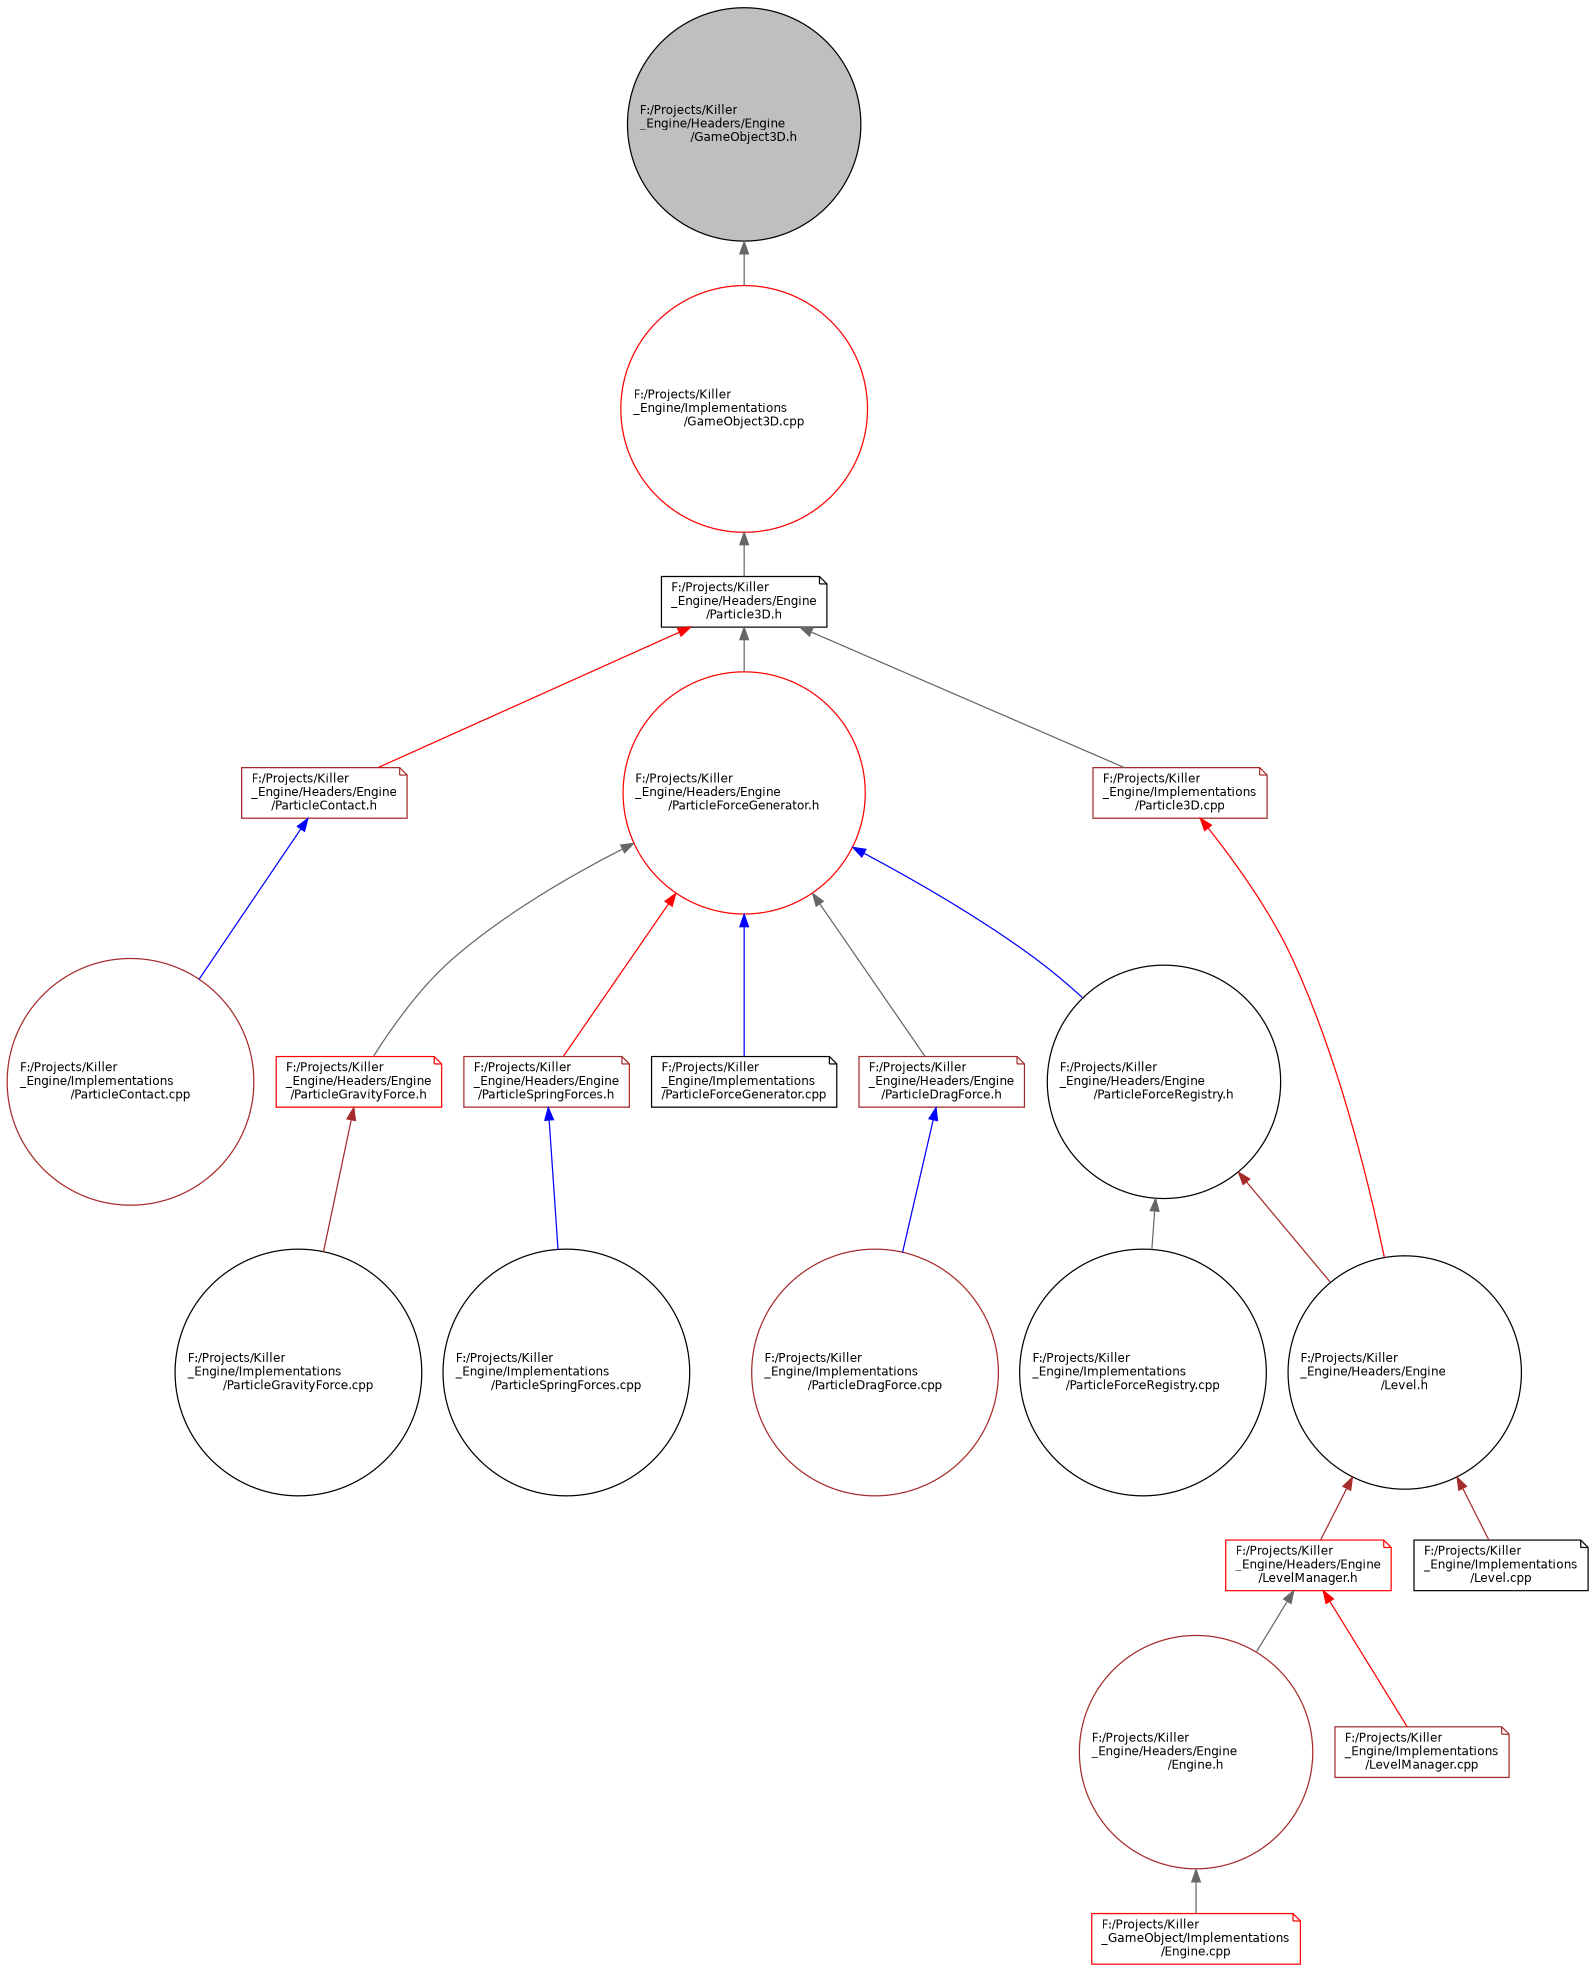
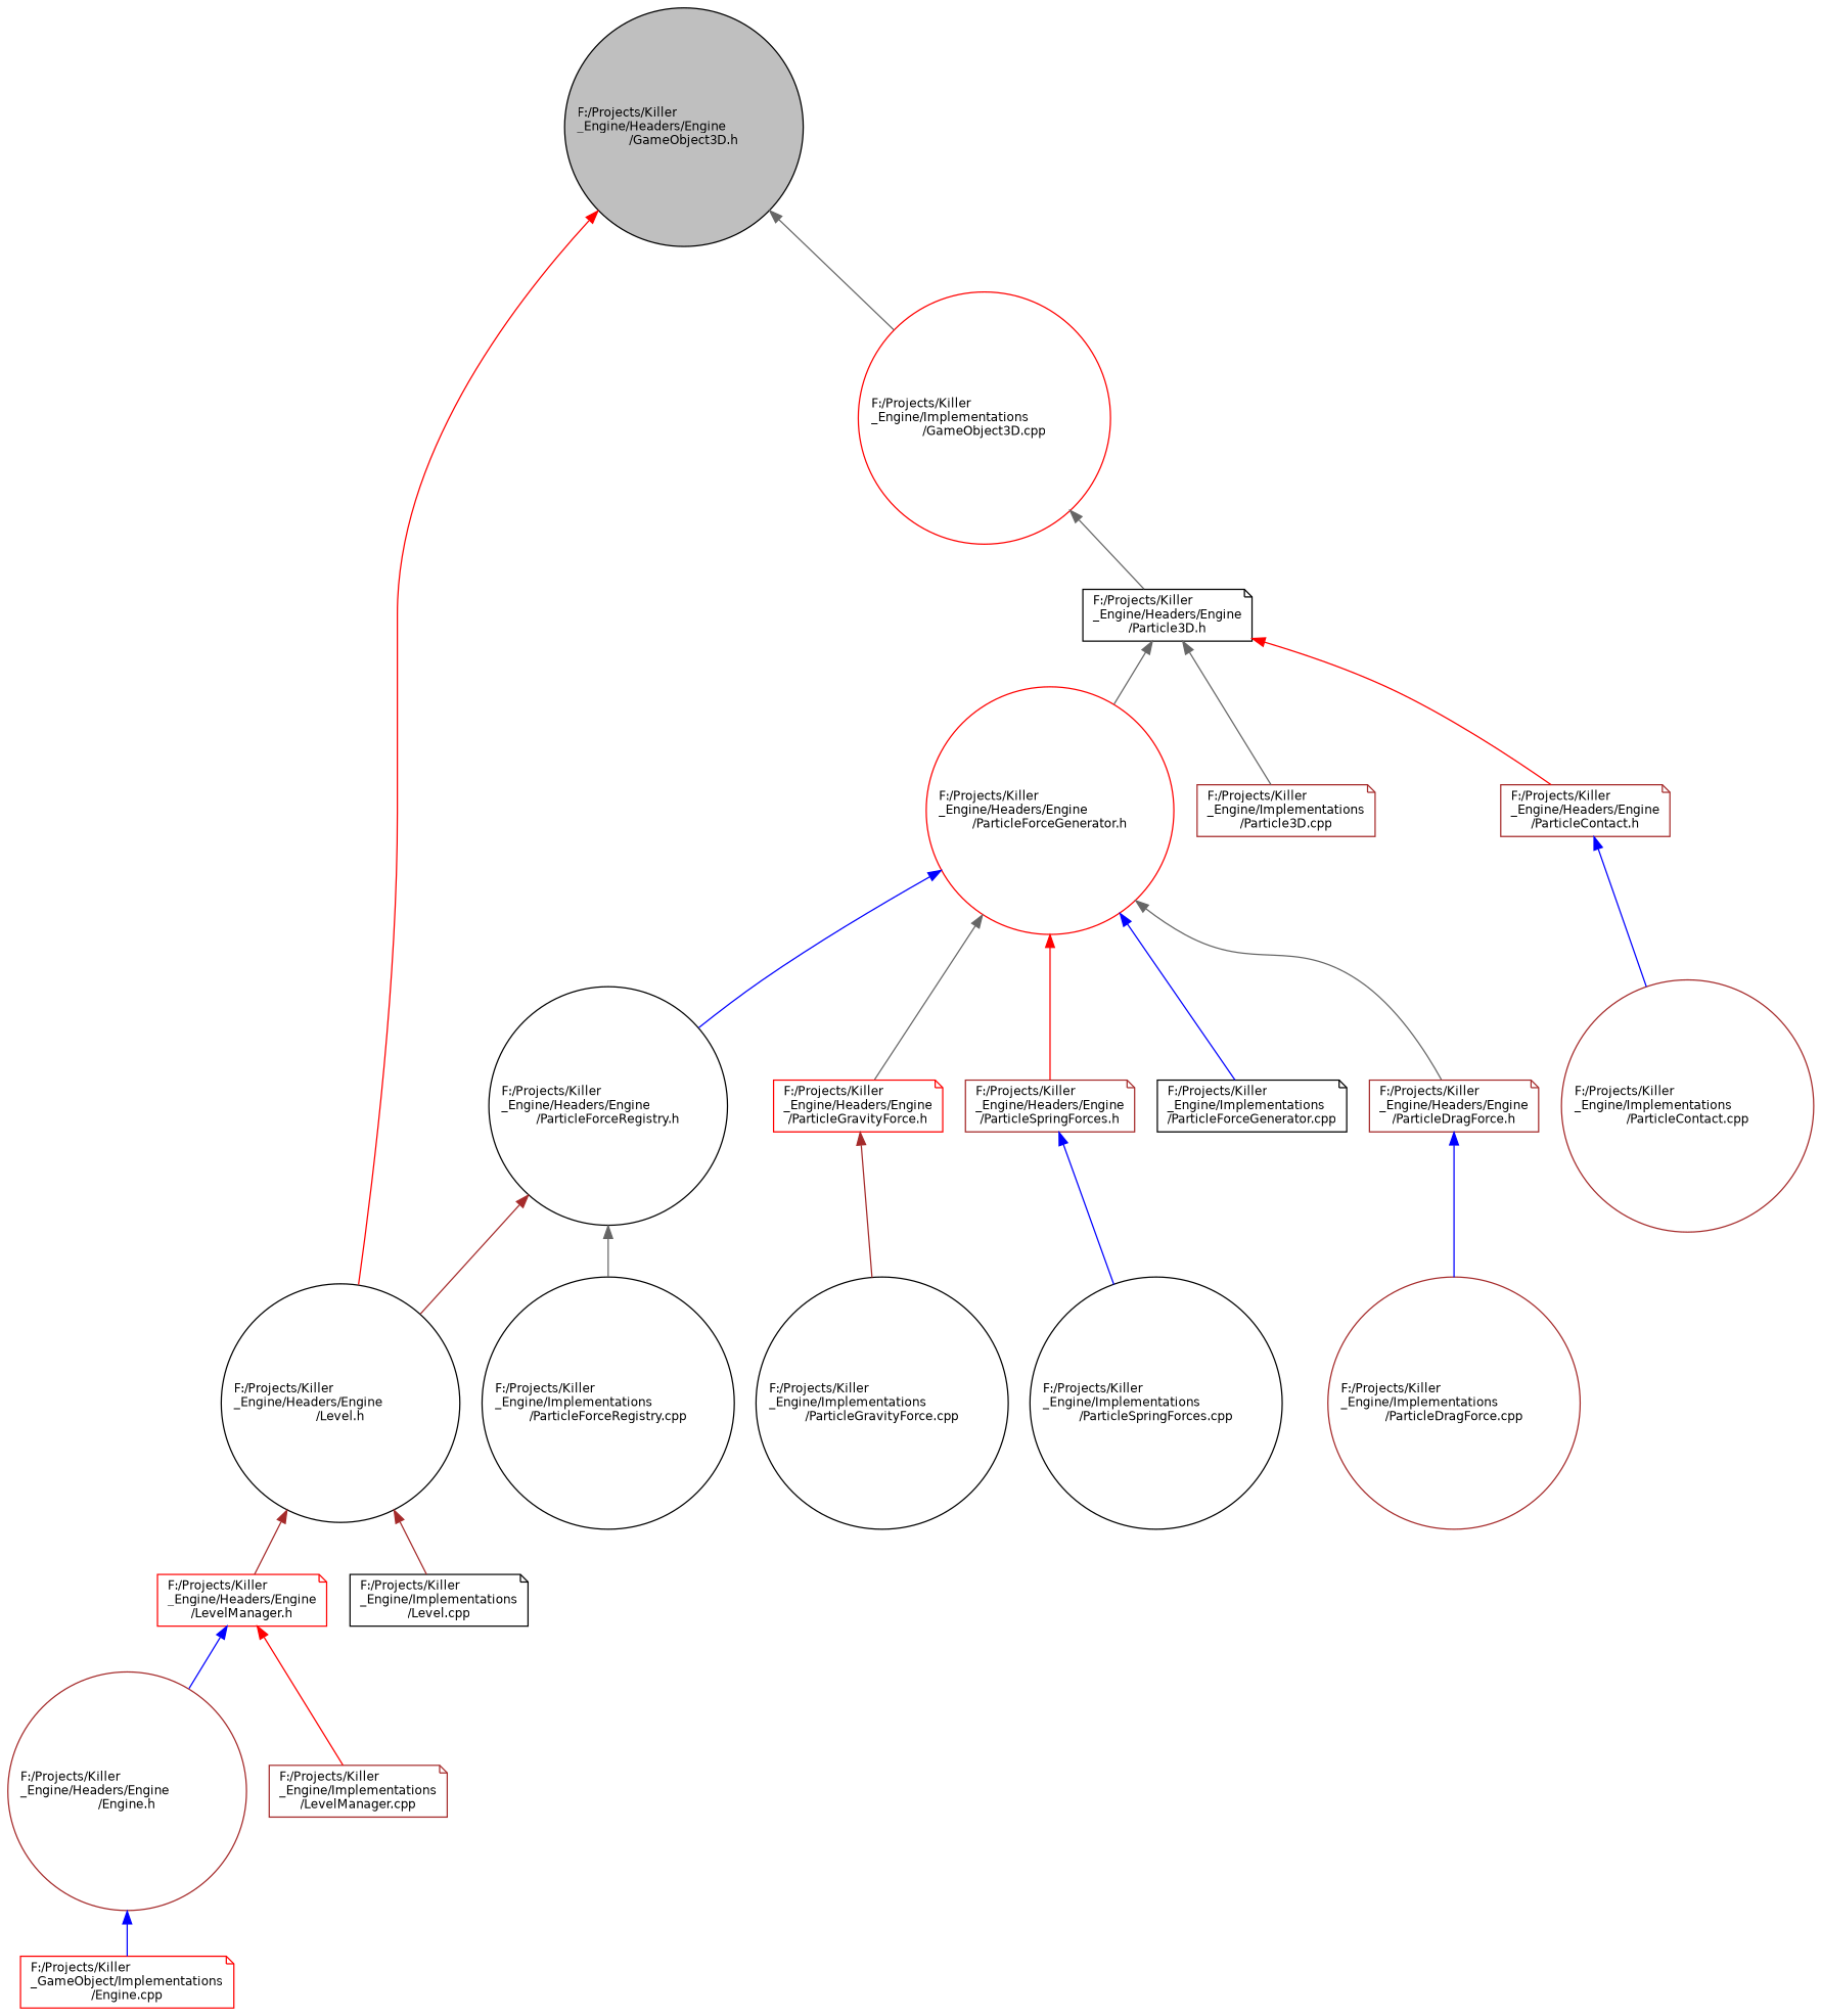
  digraph {
    node [color=black fillcolor=white fontname=Helvetica fontsize=10 shape=circle style=filled]
    edge [color=gray40 dir=back fontname=Helvetica fontsize=10 labelfontname=Helvetica labelfontsize=10 style=solid]
    n1 [fillcolor=grey75 fontcolor=black height=0.2 label="F:/Projects/Killer\l_Engine/Headers/Engine\l/GameObject3D.h" width=0.4]
    n2 [height=0.2 label="F:/Projects/Killer\l_Engine/Headers/Engine\l/Level.h" width=0.4]
    n3 [color=red height=0.2 label="F:/Projects/Killer\l_Engine/Implementations\l/GameObject3D.cpp" width=0.4]
    n4 [color=red height=0.2 label="F:/Projects/Killer\l_Engine/Headers/Engine\l/LevelManager.h" shape=note width=0.4]
    n5 [height=0.2 label="F:/Projects/Killer\l_Engine/Implementations\l/Level.cpp" shape=note width=0.4]
    n6 [height=0.2 label="F:/Projects/Killer\l_Engine/Headers/Engine\l/Particle3D.h" shape=note width=0.4]
    n7 [color=brown height=0.2 label="F:/Projects/Killer\l_Engine/Headers/Engine\l/ParticleContact.h" shape=note width=0.4]
    n8 [color=red height=0.2 label="F:/Projects/Killer\l_Engine/Headers/Engine\l/ParticleForceGenerator.h" width=0.4]
    n9 [color=brown height=0.2 label="F:/Projects/Killer\l_Engine/Implementations\l/Particle3D.cpp" shape=note width=0.4]
    n10 [color=brown height=0.2 label="F:/Projects/Killer\l_Engine/Headers/Engine\l/Engine.h" width=0.4]
    n11 [color=brown height=0.2 label="F:/Projects/Killer\l_Engine/Implementations\l/LevelManager.cpp" shape=note width=0.4]
    n12 [color=red height=0.2 label="F:/Projects/Killer\l_GameObject/Implementations\l/Engine.cpp" shape=note width=0.4]
    n13 [color=brown height=0.2 label="F:/Projects/Killer\l_Engine/Implementations\l/ParticleContact.cpp" width=0.4]
    n14 [color=brown height=0.2 label="F:/Projects/Killer\l_Engine/Headers/Engine\l/ParticleDragForce.h" shape=note width=0.4]
    n15 [height=0.2 label="F:/Projects/Killer\l_Engine/Headers/Engine\l/ParticleForceRegistry.h" width=0.4]
    n16 [color=red height=0.2 label="F:/Projects/Killer\l_Engine/Headers/Engine\l/ParticleGravityForce.h" shape=note width=0.4]
    n17 [color=brown height=0.2 label="F:/Projects/Killer\l_Engine/Headers/Engine\l/ParticleSpringForces.h" shape=note width=0.4]
    n18 [height=0.2 label="F:/Projects/Killer\l_Engine/Implementations\l/ParticleForceGenerator.cpp" shape=note width=0.4]
    n19 [color=brown height=0.2 label="F:/Projects/Killer\l_Engine/Implementations\l/ParticleDragForce.cpp" width=0.4]
    n20 [height=0.2 label="F:/Projects/Killer\l_Engine/Implementations\l/ParticleForceRegistry.cpp" width=0.4]
    n21 [height=0.2 label="F:/Projects/Killer\l_Engine/Implementations\l/ParticleGravityForce.cpp" width=0.4]
    n22 [height=0.2 label="F:/Projects/Killer\l_Engine/Implementations\l/ParticleSpringForces.cpp" width=0.4]
-   n9 -> n2 [color=red]
+   n1 -> n2 [color=red]
    n1 -> n3
    n2 -> n4 [color=brown]
    n2 -> n5 [color=brown]
    n3 -> n6
-   n4 -> n10
+   n4 -> n10 [color=blue]
    n4 -> n11 [color=red]
    n6 -> n7 [color=red]
    n6 -> n8
    n6 -> n9
    n7 -> n13 [color=blue]
    n8 -> n14
    n8 -> n15 [color=blue]
    n8 -> n16
    n8 -> n17 [color=red]
    n8 -> n18 [color=blue]
-   n10 -> n12
+   n10 -> n12 [color=blue]
    n14 -> n19 [color=blue]
    n15 -> n2 [color=brown]
    n15 -> n20
    n16 -> n21 [color=brown]
    n17 -> n22 [color=blue]
  }
